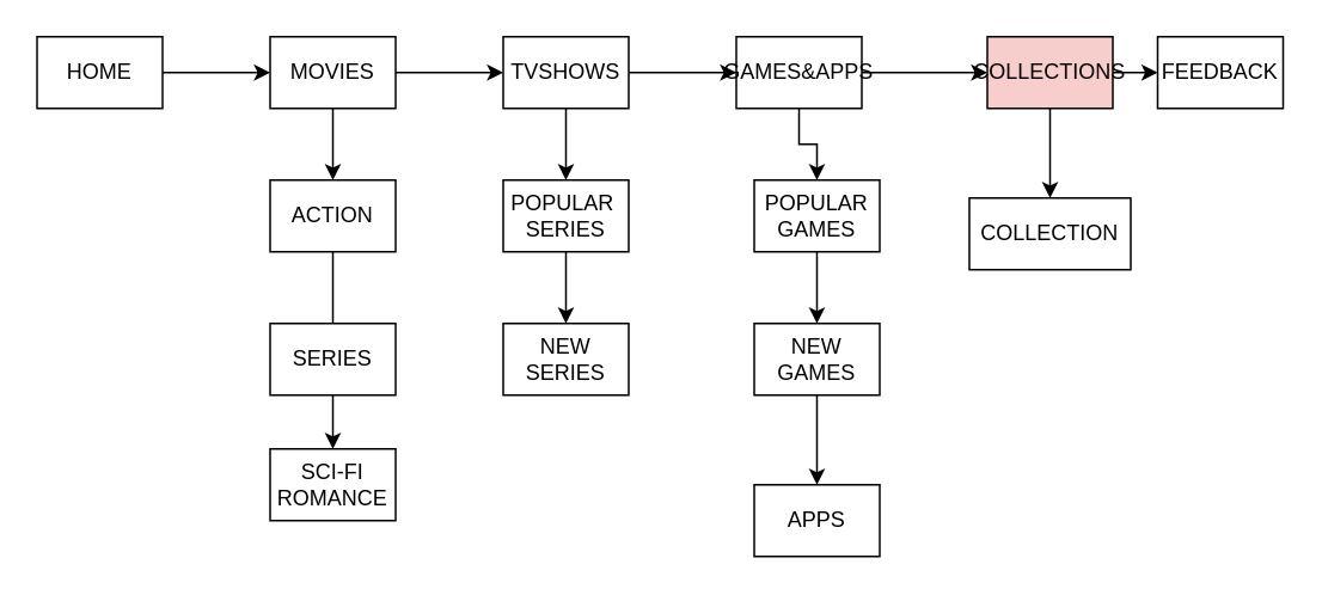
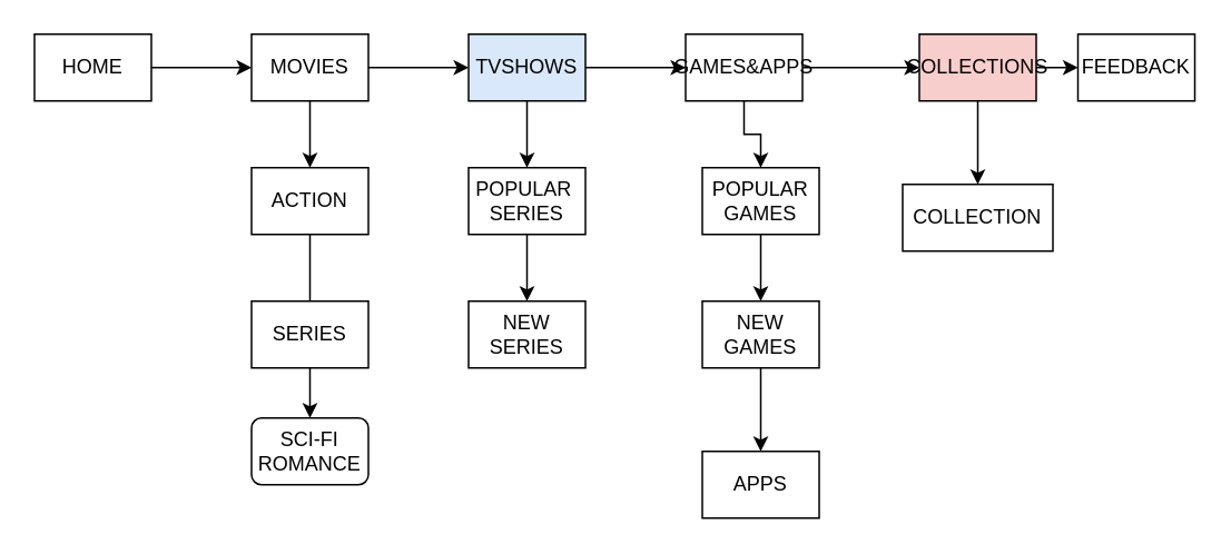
  <mxCell id="0" />
  <mxCell id="1" parent="0" />
  <mxCell id="2" style="edgeStyle=orthogonalEdgeStyle;rounded=0;orthogonalLoop=1;jettySize=auto;html=1;exitX=0;exitY=0.25;exitDx=0;exitDy=0;" edge="1" parent="1"><mxGeometry relative="1" as="geometry"><mxPoint x="170" y="35" as="targetPoint" /><mxPoint x="180" y="35" as="sourcePoint" /></mxGeometry></mxCell>
  <mxCell id="3" value="" style="edgeStyle=orthogonalEdgeStyle;rounded=0;orthogonalLoop=1;jettySize=auto;html=1;" edge="1" parent="1" source="4" target="9"><mxGeometry relative="1" as="geometry"><Array as="points"><mxPoint x="120" y="40" /><mxPoint x="120" y="40" /></Array></mxGeometry></mxCell>
  <mxCell id="4" value="HOME" style="rounded=0;whiteSpace=wrap;html=1;" vertex="1" parent="1"><mxGeometry x="20" y="20" width="70" height="40" as="geometry" /></mxCell>
  <mxCell id="5" value="" style="edgeStyle=orthogonalEdgeStyle;rounded=0;orthogonalLoop=1;jettySize=auto;html=1;" edge="1" parent="1" source="6" target="29"><mxGeometry relative="1" as="geometry" /></mxCell>
  <mxCell id="6" value="ACTION" style="rounded=0;whiteSpace=wrap;html=1;" vertex="1" parent="1"><mxGeometry x="150" y="100" width="70" height="40" as="geometry" /></mxCell>
  <mxCell id="7" value="" style="edgeStyle=orthogonalEdgeStyle;rounded=0;orthogonalLoop=1;jettySize=auto;html=1;" edge="1" parent="1" source="9" target="13"><mxGeometry relative="1" as="geometry" /></mxCell>
  <mxCell id="8" value="" style="edgeStyle=orthogonalEdgeStyle;rounded=0;orthogonalLoop=1;jettySize=auto;html=1;" edge="1" parent="1" source="9" target="6"><mxGeometry relative="1" as="geometry" /></mxCell>
  <mxCell id="9" value="MOVIES" style="rounded=0;whiteSpace=wrap;html=1;" vertex="1" parent="1"><mxGeometry x="150" y="20" width="70" height="40" as="geometry" /></mxCell>
  <mxCell id="10" value="FEEDBACK" style="rounded=0;whiteSpace=wrap;html=1;" vertex="1" parent="1"><mxGeometry x="645" y="20" width="70" height="40" as="geometry" /></mxCell>
  <mxCell id="11" value="" style="edgeStyle=orthogonalEdgeStyle;rounded=0;orthogonalLoop=1;jettySize=auto;html=1;" edge="1" parent="1" source="13" target="28"><mxGeometry relative="1" as="geometry" /></mxCell>
  <mxCell id="12" value="" style="edgeStyle=orthogonalEdgeStyle;rounded=0;orthogonalLoop=1;jettySize=auto;html=1;" edge="1" parent="1" source="13" target="16"><mxGeometry relative="1" as="geometry" /></mxCell>
- <mxCell id="13" value="TVSHOWS" style="rounded=0;whiteSpace=wrap;html=1;" vertex="1" parent="1"><mxGeometry x="280" y="20" width="70" height="40" as="geometry" /></mxCell>
+ <mxCell id="13" value="TVSHOWS" style="rounded=0;whiteSpace=wrap;html=1;fillColor=#dae8fc;" vertex="1" parent="1"><mxGeometry x="280" y="20" width="70" height="40" as="geometry" /></mxCell>
  <mxCell id="14" value="" style="edgeStyle=orthogonalEdgeStyle;rounded=0;orthogonalLoop=1;jettySize=auto;html=1;" edge="1" parent="1" source="16" target="26"><mxGeometry relative="1" as="geometry" /></mxCell>
  <mxCell id="15" value="" style="edgeStyle=orthogonalEdgeStyle;rounded=0;orthogonalLoop=1;jettySize=auto;html=1;" edge="1" parent="1" source="16" target="24"><mxGeometry relative="1" as="geometry" /></mxCell>
  <mxCell id="16" value="GAMES&amp;amp;APPS" style="rounded=0;whiteSpace=wrap;html=1;" vertex="1" parent="1"><mxGeometry x="410" y="20" width="70" height="40" as="geometry" /></mxCell>
  <mxCell id="17" value="NEW SERIES" style="rounded=0;whiteSpace=wrap;html=1;" vertex="1" parent="1"><mxGeometry x="280" y="180" width="70" height="40" as="geometry" /></mxCell>
  <mxCell id="18" value="SERIES" style="rounded=0;whiteSpace=wrap;html=1;" vertex="1" parent="1"><mxGeometry x="150" y="180" width="70" height="40" as="geometry" /></mxCell>
  <mxCell id="19" value="" style="edgeStyle=orthogonalEdgeStyle;rounded=0;orthogonalLoop=1;jettySize=auto;html=1;" edge="1" parent="1" source="20" target="21"><mxGeometry relative="1" as="geometry" /></mxCell>
  <mxCell id="20" value="NEW GAMES" style="rounded=0;whiteSpace=wrap;html=1;" vertex="1" parent="1"><mxGeometry x="420" y="180" width="70" height="40" as="geometry" /></mxCell>
  <mxCell id="21" value="APPS" style="rounded=0;whiteSpace=wrap;html=1;" vertex="1" parent="1"><mxGeometry x="420" y="270" width="70" height="40" as="geometry" /></mxCell>
  <mxCell id="22" value="" style="edgeStyle=orthogonalEdgeStyle;rounded=0;orthogonalLoop=1;jettySize=auto;html=1;" edge="1" parent="1" source="24" target="30"><mxGeometry relative="1" as="geometry" /></mxCell>
  <mxCell id="23" value="" style="edgeStyle=orthogonalEdgeStyle;rounded=0;orthogonalLoop=1;jettySize=auto;html=1;" edge="1" parent="1" source="24" target="10"><mxGeometry relative="1" as="geometry" /></mxCell>
  <mxCell id="24" value="COLLECTIONS" style="rounded=0;whiteSpace=wrap;html=1;fillColor=#f8cecc;" vertex="1" parent="1"><mxGeometry x="550" y="20" width="70" height="40" as="geometry" /></mxCell>
  <mxCell id="25" value="" style="edgeStyle=orthogonalEdgeStyle;rounded=0;orthogonalLoop=1;jettySize=auto;html=1;" edge="1" parent="1" source="26" target="20"><mxGeometry relative="1" as="geometry" /></mxCell>
  <mxCell id="26" value="POPULAR GAMES" style="rounded=0;whiteSpace=wrap;html=1;" vertex="1" parent="1"><mxGeometry x="420" y="100" width="70" height="40" as="geometry" /></mxCell>
  <mxCell id="27" value="" style="edgeStyle=orthogonalEdgeStyle;rounded=0;orthogonalLoop=1;jettySize=auto;html=1;" edge="1" parent="1" source="28" target="17"><mxGeometry relative="1" as="geometry" /></mxCell>
  <mxCell id="28" value="POPULAR&amp;nbsp;&lt;br&gt;SERIES" style="rounded=0;whiteSpace=wrap;html=1;" vertex="1" parent="1"><mxGeometry x="280" y="100" width="70" height="40" as="geometry" /></mxCell>
- <mxCell id="29" value="SCI-FI ROMANCE" style="rounded=0;whiteSpace=wrap;html=1;" vertex="1" parent="1"><mxGeometry x="150" y="250" width="70" height="40" as="geometry" /></mxCell>
+ <mxCell id="29" value="SCI-FI ROMANCE" style="whiteSpace=wrap;html=1;rounded=1;" vertex="1" parent="1"><mxGeometry x="150" y="250" width="70" height="40" as="geometry" /></mxCell>
  <mxCell id="30" value="COLLECTION" style="rounded=0;whiteSpace=wrap;html=1;" vertex="1" parent="1"><mxGeometry x="540" y="110" width="90" height="40" as="geometry" /></mxCell>
